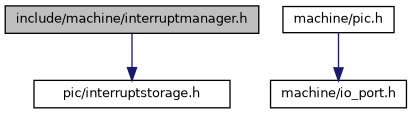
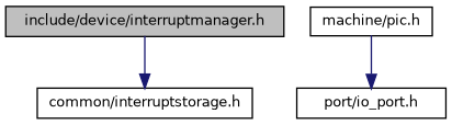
  digraph {
    node [color=black fontname=Helvetica fontsize=10 shape=record]
    edge [color=midnightblue fontname=Helvetica fontsize=10 labelfontname=Helvetica labelfontsize=10 style=solid]
-   n1 [fillcolor=grey75 fontcolor=black height=0.2 label="include/machine/interruptmanager.h" style=filled width=0.4]
-   n2 [height=0.2 label="pic/interruptstorage.h" width=0.4]
+   n1 [fillcolor=grey75 fontcolor=black height=0.2 label="include/device/interruptmanager.h" style=filled width=0.4]
+   n2 [height=0.2 label="common/interruptstorage.h" width=0.4]
    n3 [height=0.2 label="machine/pic.h" width=0.4]
-   n4 [height=0.2 label="machine/io_port.h" width=0.4]
+   n4 [height=0.2 label="port/io_port.h" width=0.4]
    n1 -> n2
    n3 -> n4
  }
